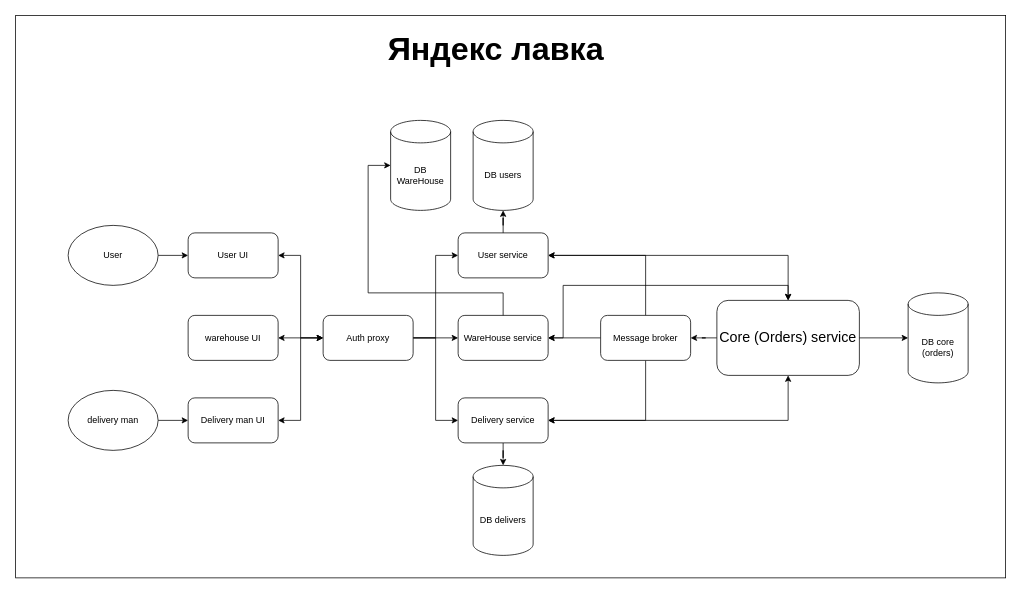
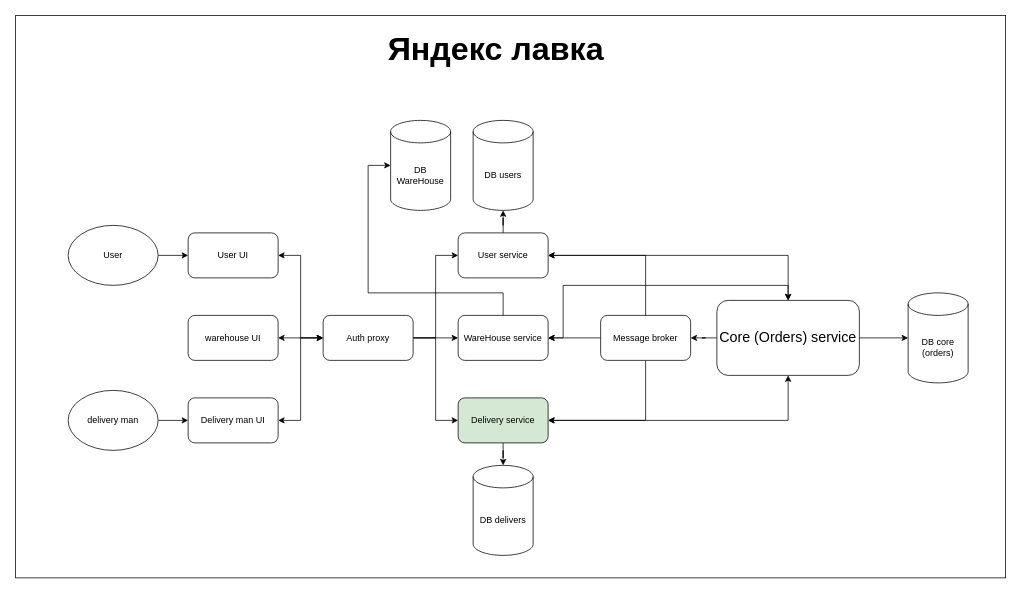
  <mxCell id="0" />
  <mxCell id="1" parent="0" />
  <mxCell id="2" value="" style="rounded=0;whiteSpace=wrap;html=1;" vertex="1" parent="1"><mxGeometry x="20" y="20" width="1320" height="750" as="geometry" /></mxCell>
  <mxCell id="3" style="edgeStyle=orthogonalEdgeStyle;rounded=0;orthogonalLoop=1;jettySize=auto;html=1;exitX=1;exitY=0.5;exitDx=0;exitDy=0;entryX=0;entryY=0.5;entryDx=0;entryDy=0;startArrow=classic;startFill=1;" edge="1" parent="1" source="4" target="21"><mxGeometry relative="1" as="geometry" /></mxCell>
  <mxCell id="4" value="User UI" style="rounded=1;whiteSpace=wrap;html=1;" parent="1" vertex="1"><mxGeometry x="250" y="310" width="120" height="60" as="geometry" /></mxCell>
  <mxCell id="5" value="&lt;font style=&quot;font-size: 43px;&quot;&gt;&lt;b style=&quot;&quot;&gt;Яндекс лавка&lt;/b&gt;&lt;/font&gt;" style="text;html=1;align=center;verticalAlign=middle;resizable=0;points=[];autosize=1;strokeColor=none;fillColor=none;" parent="1" vertex="1"><mxGeometry x="500" y="30" width="320" height="70" as="geometry" /></mxCell>
  <mxCell id="6" style="edgeStyle=orthogonalEdgeStyle;rounded=0;orthogonalLoop=1;jettySize=auto;html=1;entryX=1;entryY=0.5;entryDx=0;entryDy=0;" edge="1" parent="1" source="10" target="14"><mxGeometry relative="1" as="geometry" /></mxCell>
  <mxCell id="7" style="edgeStyle=orthogonalEdgeStyle;rounded=0;orthogonalLoop=1;jettySize=auto;html=1;entryX=1;entryY=0.5;entryDx=0;entryDy=0;startArrow=classic;startFill=1;" edge="1" parent="1" source="10" target="25"><mxGeometry relative="1" as="geometry"><Array as="points"><mxPoint x="1050" y="340" /></Array></mxGeometry></mxCell>
  <mxCell id="8" style="edgeStyle=orthogonalEdgeStyle;rounded=0;orthogonalLoop=1;jettySize=auto;html=1;entryX=1;entryY=0.5;entryDx=0;entryDy=0;startArrow=classic;startFill=1;" edge="1" parent="1" source="10" target="24"><mxGeometry relative="1" as="geometry"><Array as="points"><mxPoint x="1050" y="560" /></Array></mxGeometry></mxCell>
  <mxCell id="9" style="edgeStyle=orthogonalEdgeStyle;rounded=0;orthogonalLoop=1;jettySize=auto;html=1;entryX=1;entryY=0.5;entryDx=0;entryDy=0;startArrow=classic;startFill=1;" edge="1" parent="1" source="10" target="22"><mxGeometry relative="1" as="geometry"><Array as="points"><mxPoint x="1050" y="380" /><mxPoint x="750" y="380" /><mxPoint x="750" y="450" /></Array></mxGeometry></mxCell>
  <mxCell id="10" value="&lt;span style=&quot;font-size: 19px;&quot;&gt;Core (Orders) service&lt;/span&gt;" style="rounded=1;whiteSpace=wrap;html=1;" parent="1" vertex="1"><mxGeometry x="955" y="400" width="190" height="100" as="geometry" /></mxCell>
  <mxCell id="11" style="edgeStyle=orthogonalEdgeStyle;rounded=0;orthogonalLoop=1;jettySize=auto;html=1;entryX=1;entryY=0.5;entryDx=0;entryDy=0;" edge="1" parent="1" source="14" target="22"><mxGeometry relative="1" as="geometry" /></mxCell>
  <mxCell id="12" style="edgeStyle=orthogonalEdgeStyle;rounded=0;orthogonalLoop=1;jettySize=auto;html=1;entryX=1;entryY=0.5;entryDx=0;entryDy=0;" edge="1" parent="1" source="14" target="25"><mxGeometry relative="1" as="geometry"><Array as="points"><mxPoint x="860" y="340" /></Array></mxGeometry></mxCell>
  <mxCell id="13" style="edgeStyle=orthogonalEdgeStyle;rounded=0;orthogonalLoop=1;jettySize=auto;html=1;entryX=1;entryY=0.5;entryDx=0;entryDy=0;" edge="1" parent="1" source="14" target="24"><mxGeometry relative="1" as="geometry"><Array as="points"><mxPoint x="860" y="560" /></Array></mxGeometry></mxCell>
  <mxCell id="14" value="Message broker" style="rounded=1;whiteSpace=wrap;html=1;" parent="1" vertex="1"><mxGeometry x="800" y="420" width="120" height="60" as="geometry" /></mxCell>
  <mxCell id="15" value="DB delivers" style="shape=cylinder3;whiteSpace=wrap;html=1;boundedLbl=1;backgroundOutline=1;size=15;" parent="1" vertex="1"><mxGeometry x="630" y="620" width="80" height="120" as="geometry" /></mxCell>
  <mxCell id="16" value="DB users" style="shape=cylinder3;whiteSpace=wrap;html=1;boundedLbl=1;backgroundOutline=1;size=15;" parent="1" vertex="1"><mxGeometry x="630" y="160" width="80" height="120" as="geometry" /></mxCell>
  <mxCell id="17" value="DB WareHouse" style="shape=cylinder3;whiteSpace=wrap;html=1;boundedLbl=1;backgroundOutline=1;size=15;" parent="1" vertex="1"><mxGeometry x="520" y="160" width="80" height="120" as="geometry" /></mxCell>
  <mxCell id="18" style="edgeStyle=orthogonalEdgeStyle;rounded=0;orthogonalLoop=1;jettySize=auto;html=1;entryX=0;entryY=0.5;entryDx=0;entryDy=0;" edge="1" parent="1" source="21" target="22"><mxGeometry relative="1" as="geometry" /></mxCell>
  <mxCell id="19" style="edgeStyle=orthogonalEdgeStyle;rounded=0;orthogonalLoop=1;jettySize=auto;html=1;entryX=0;entryY=0.5;entryDx=0;entryDy=0;" edge="1" parent="1" source="21" target="25"><mxGeometry relative="1" as="geometry" /></mxCell>
  <mxCell id="20" style="edgeStyle=orthogonalEdgeStyle;rounded=0;orthogonalLoop=1;jettySize=auto;html=1;entryX=0;entryY=0.5;entryDx=0;entryDy=0;" edge="1" parent="1" source="21" target="24"><mxGeometry relative="1" as="geometry" /></mxCell>
  <mxCell id="21" value="Auth proxy" style="rounded=1;whiteSpace=wrap;html=1;" parent="1" vertex="1"><mxGeometry x="430" y="420" width="120" height="60" as="geometry" /></mxCell>
  <mxCell id="22" value="WareHouse service" style="rounded=1;whiteSpace=wrap;html=1;" parent="1" vertex="1"><mxGeometry x="610" y="420" width="120" height="60" as="geometry" /></mxCell>
  <mxCell id="23" style="edgeStyle=orthogonalEdgeStyle;rounded=0;orthogonalLoop=1;jettySize=auto;html=1;" edge="1" parent="1" source="24" target="15"><mxGeometry relative="1" as="geometry" /></mxCell>
- <mxCell id="24" value="Delivery service" style="rounded=1;whiteSpace=wrap;html=1;" parent="1" vertex="1"><mxGeometry x="610" y="530" width="120" height="60" as="geometry" /></mxCell>
+ <mxCell id="24" value="Delivery service" style="rounded=1;whiteSpace=wrap;html=1;fillColor=#d5e8d4;" parent="1" vertex="1"><mxGeometry x="610" y="530" width="120" height="60" as="geometry" /></mxCell>
  <mxCell id="25" value="User service" style="rounded=1;whiteSpace=wrap;html=1;" parent="1" vertex="1"><mxGeometry x="610" y="310" width="120" height="60" as="geometry" /></mxCell>
  <mxCell id="26" style="edgeStyle=orthogonalEdgeStyle;rounded=0;orthogonalLoop=1;jettySize=auto;html=1;exitX=1;exitY=0.5;exitDx=0;exitDy=0;entryX=0;entryY=0.5;entryDx=0;entryDy=0;" edge="1" parent="1" source="27" target="4"><mxGeometry relative="1" as="geometry" /></mxCell>
  <mxCell id="27" value="User" style="ellipse;whiteSpace=wrap;html=1;" vertex="1" parent="1"><mxGeometry x="90" y="300" width="120" height="80" as="geometry" /></mxCell>
  <mxCell id="28" style="edgeStyle=orthogonalEdgeStyle;rounded=0;orthogonalLoop=1;jettySize=auto;html=1;entryX=0;entryY=0.5;entryDx=0;entryDy=0;startArrow=classic;startFill=1;" edge="1" parent="1" source="29" target="21"><mxGeometry relative="1" as="geometry"><mxPoint x="440" y="450" as="targetPoint" /></mxGeometry></mxCell>
  <mxCell id="29" value="&lt;div&gt;warehouse UI&lt;/div&gt;" style="rounded=1;whiteSpace=wrap;html=1;" vertex="1" parent="1"><mxGeometry x="250" y="420" width="120" height="60" as="geometry" /></mxCell>
  <mxCell id="30" style="edgeStyle=orthogonalEdgeStyle;rounded=0;orthogonalLoop=1;jettySize=auto;html=1;entryX=0;entryY=0.5;entryDx=0;entryDy=0;" edge="1" parent="1" source="31" target="33"><mxGeometry relative="1" as="geometry" /></mxCell>
  <mxCell id="31" value="delivery man" style="ellipse;whiteSpace=wrap;html=1;" vertex="1" parent="1"><mxGeometry x="90" y="520" width="120" height="80" as="geometry" /></mxCell>
  <mxCell id="32" style="edgeStyle=orthogonalEdgeStyle;rounded=0;orthogonalLoop=1;jettySize=auto;html=1;entryX=0;entryY=0.5;entryDx=0;entryDy=0;startArrow=classic;startFill=1;" edge="1" parent="1" source="33" target="21"><mxGeometry relative="1" as="geometry" /></mxCell>
  <mxCell id="33" value="Delivery man UI" style="rounded=1;whiteSpace=wrap;html=1;" vertex="1" parent="1"><mxGeometry x="250" y="530" width="120" height="60" as="geometry" /></mxCell>
  <mxCell id="34" value="DB core (orders)" style="shape=cylinder3;whiteSpace=wrap;html=1;boundedLbl=1;backgroundOutline=1;size=15;" vertex="1" parent="1"><mxGeometry x="1210" y="390" width="80" height="120" as="geometry" /></mxCell>
  <mxCell id="35" style="edgeStyle=orthogonalEdgeStyle;rounded=0;orthogonalLoop=1;jettySize=auto;html=1;entryX=0.5;entryY=1;entryDx=0;entryDy=0;entryPerimeter=0;" edge="1" parent="1" source="25" target="16"><mxGeometry relative="1" as="geometry" /></mxCell>
  <mxCell id="36" style="edgeStyle=orthogonalEdgeStyle;rounded=0;orthogonalLoop=1;jettySize=auto;html=1;entryX=0;entryY=0.5;entryDx=0;entryDy=0;entryPerimeter=0;" edge="1" parent="1" source="22" target="17"><mxGeometry relative="1" as="geometry"><Array as="points"><mxPoint x="670" y="390" /><mxPoint x="490" y="390" /><mxPoint x="490" y="220" /></Array></mxGeometry></mxCell>
  <mxCell id="37" style="edgeStyle=orthogonalEdgeStyle;rounded=0;orthogonalLoop=1;jettySize=auto;html=1;entryX=0;entryY=0.5;entryDx=0;entryDy=0;entryPerimeter=0;" edge="1" parent="1" source="10" target="34"><mxGeometry relative="1" as="geometry" /></mxCell>
